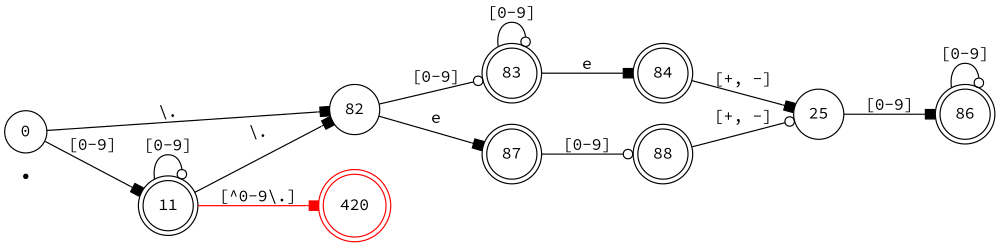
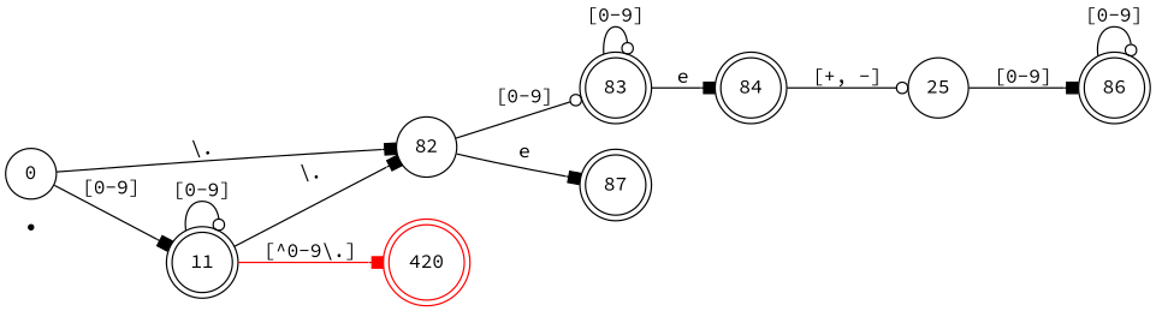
  digraph {
    fontname="Source Code Pro"
    rankdir=LR
    node [fontname="Source Code Pro" shape=doublecircle]
    edge [arrowhead=box fontname="Source Code Pro"]
    start [shape=point]
    n2 [label=0 shape=circle]
    n3 [label=82 shape=circle]
    n4 [label=11]
    n5 [label=83]
    n6 [label=87]
    n7 [color=red label=420]
    n8 [label=84]
-   n9 [label=88]
    n10 [label=25 shape=circle]
    n11 [label=86]
    n2 -> n3 [label="\\."]
    n2 -> n4 [label="[0-9]"]
    n3 -> n5 [arrowhead=odot label="[0-9]"]
    n3 -> n6 [label=e]
    n4 -> n3 [label="\\."]
    n4 -> n4 [arrowhead=odot label="[0-9]"]
    n4 -> n7 [color=red label="[^0-9\\.]"]
    n5 -> n5 [arrowhead=odot label="[0-9]"]
    n5 -> n8 [label=e]
-   n6 -> n9 [arrowhead=odot label="[0-9]"]
-   n8 -> n10 [label="[+, -]"]
-   n9 -> n10 [arrowhead=odot label="[+, -]"]
+   n8 -> n10 [arrowhead=odot label="[+, -]"]
    n10 -> n11 [label="[0-9]"]
    n11 -> n11 [arrowhead=odot label="[0-9]"]
  }
